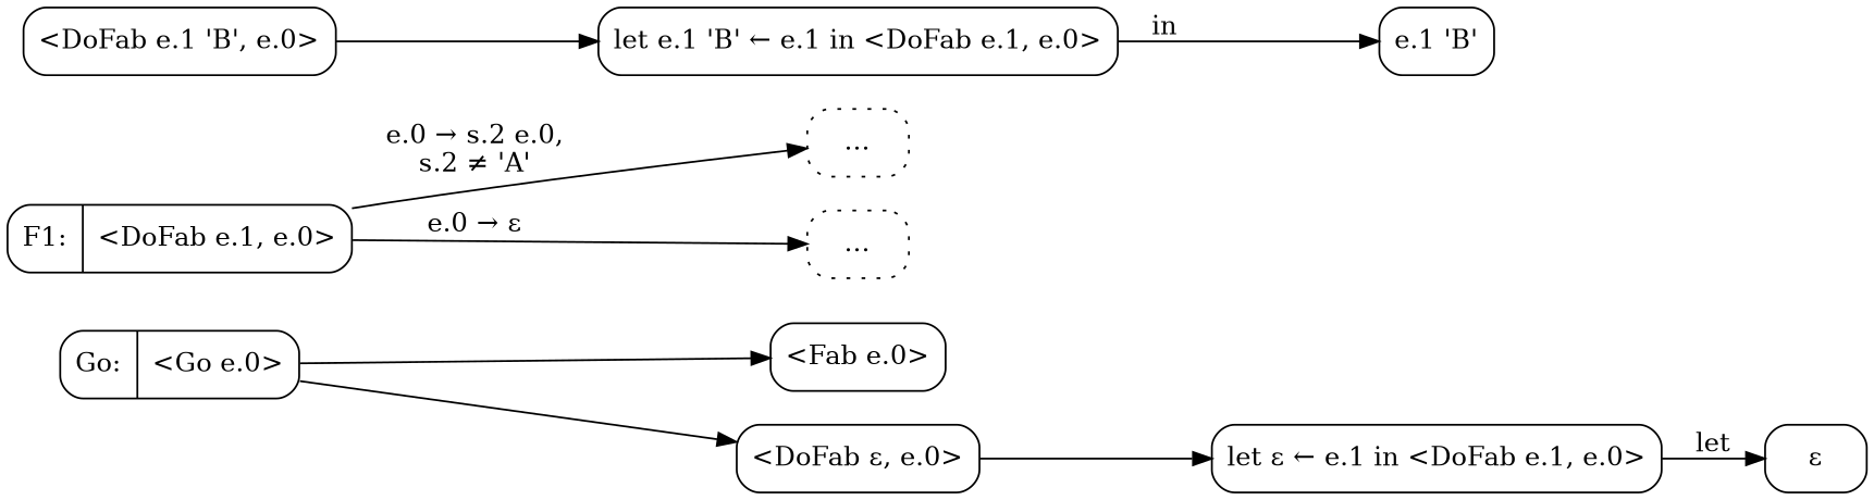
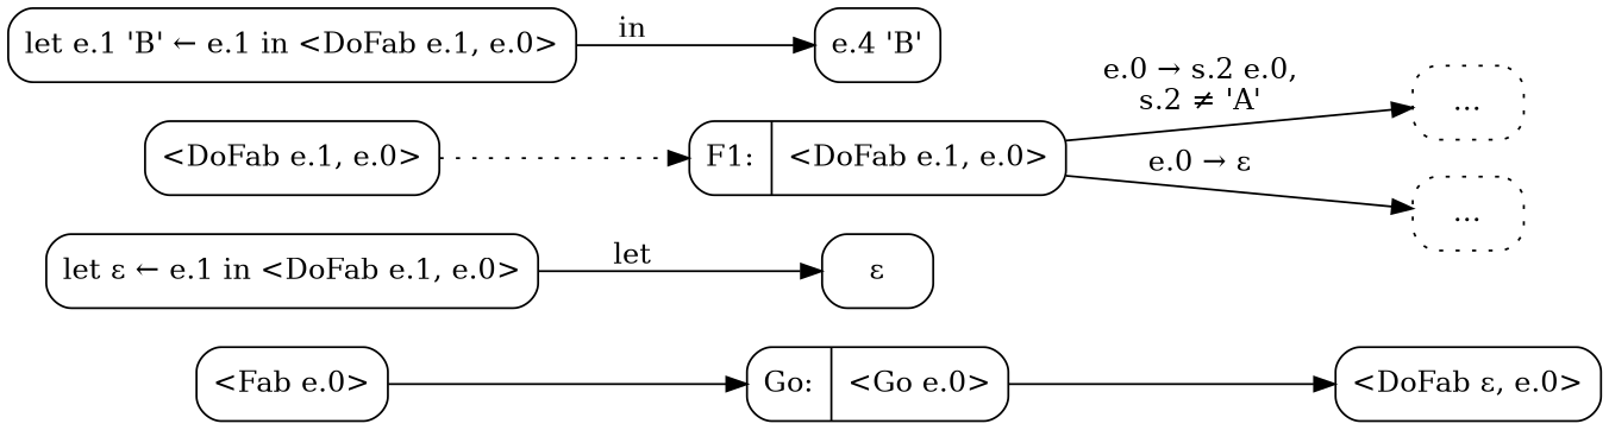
  digraph {
    rankdir=LR
    node [shape=box style=rounded]
    n1 [label="{Go:|\<Go e.0\>}" shape=record]
    n2 [label="<Fab e.0>"]
    n3 [label="<DoFab ε, e.0>"]
    n4 [label="let ε ← e.1 in <DoFab e.1, e.0>"]
    n5 [label="ε"]
    n6 [label="{F1:|\<DoFab e.1, e.0\>}" shape=record]
    n7 [label="…" style="rounded,dotted"]
    n8 [label="…" style="rounded,dotted"]
-   n9 [label="<DoFab e.1 'B', e.0>"]
    n10 [label="let e.1 'B' ← e.1 in <DoFab e.1, e.0>"]
-   n11 [label="e.1 'B'"]
-   n1 -> n2
+   n11 [label="e.4 'B'"]
+   n12 [label="<DoFab e.1, e.0>"]
+   n2 -> n1
    n1 -> n3
-   n3 -> n4
    n4 -> n5 [label=let]
    n6 -> n7 [label="e.0 → s.2 e.0,\ns.2 ≠ 'A'"]
    n6 -> n8 [label="e.0 → ε"]
-   n9 -> n10
    n10 -> n11 [label=in]
+   n12 -> n6 [style=dotted]
  }
